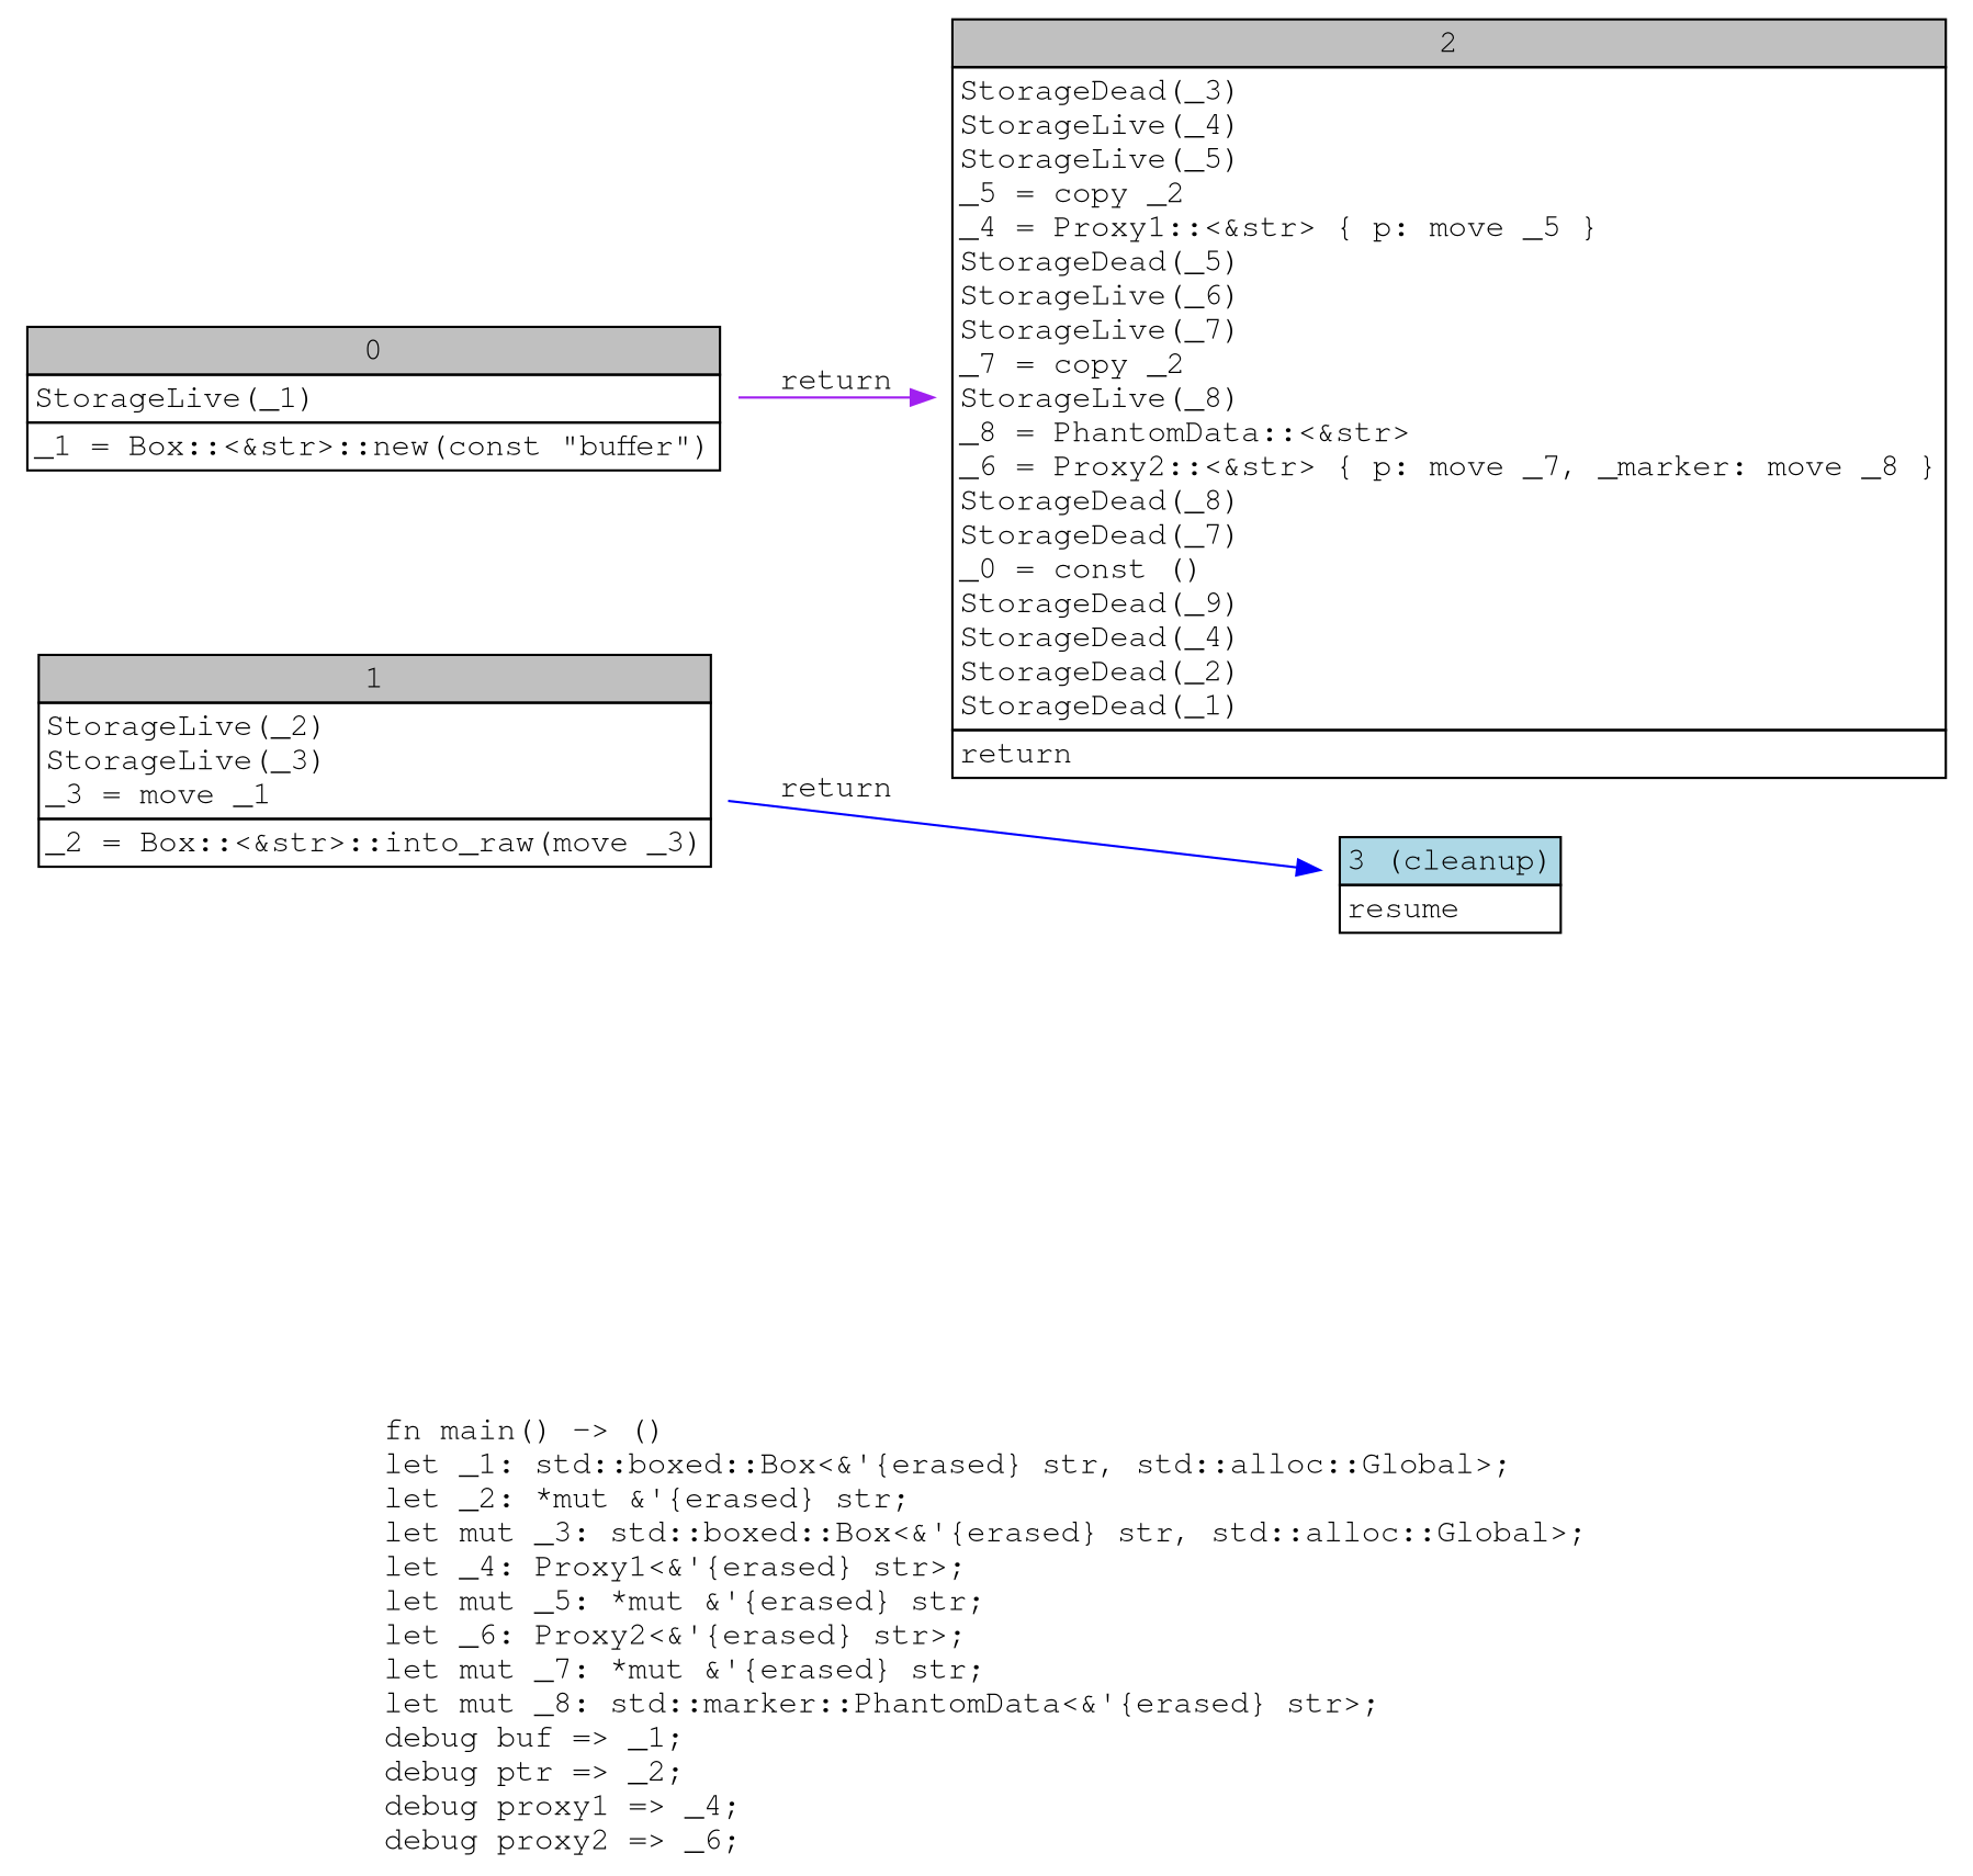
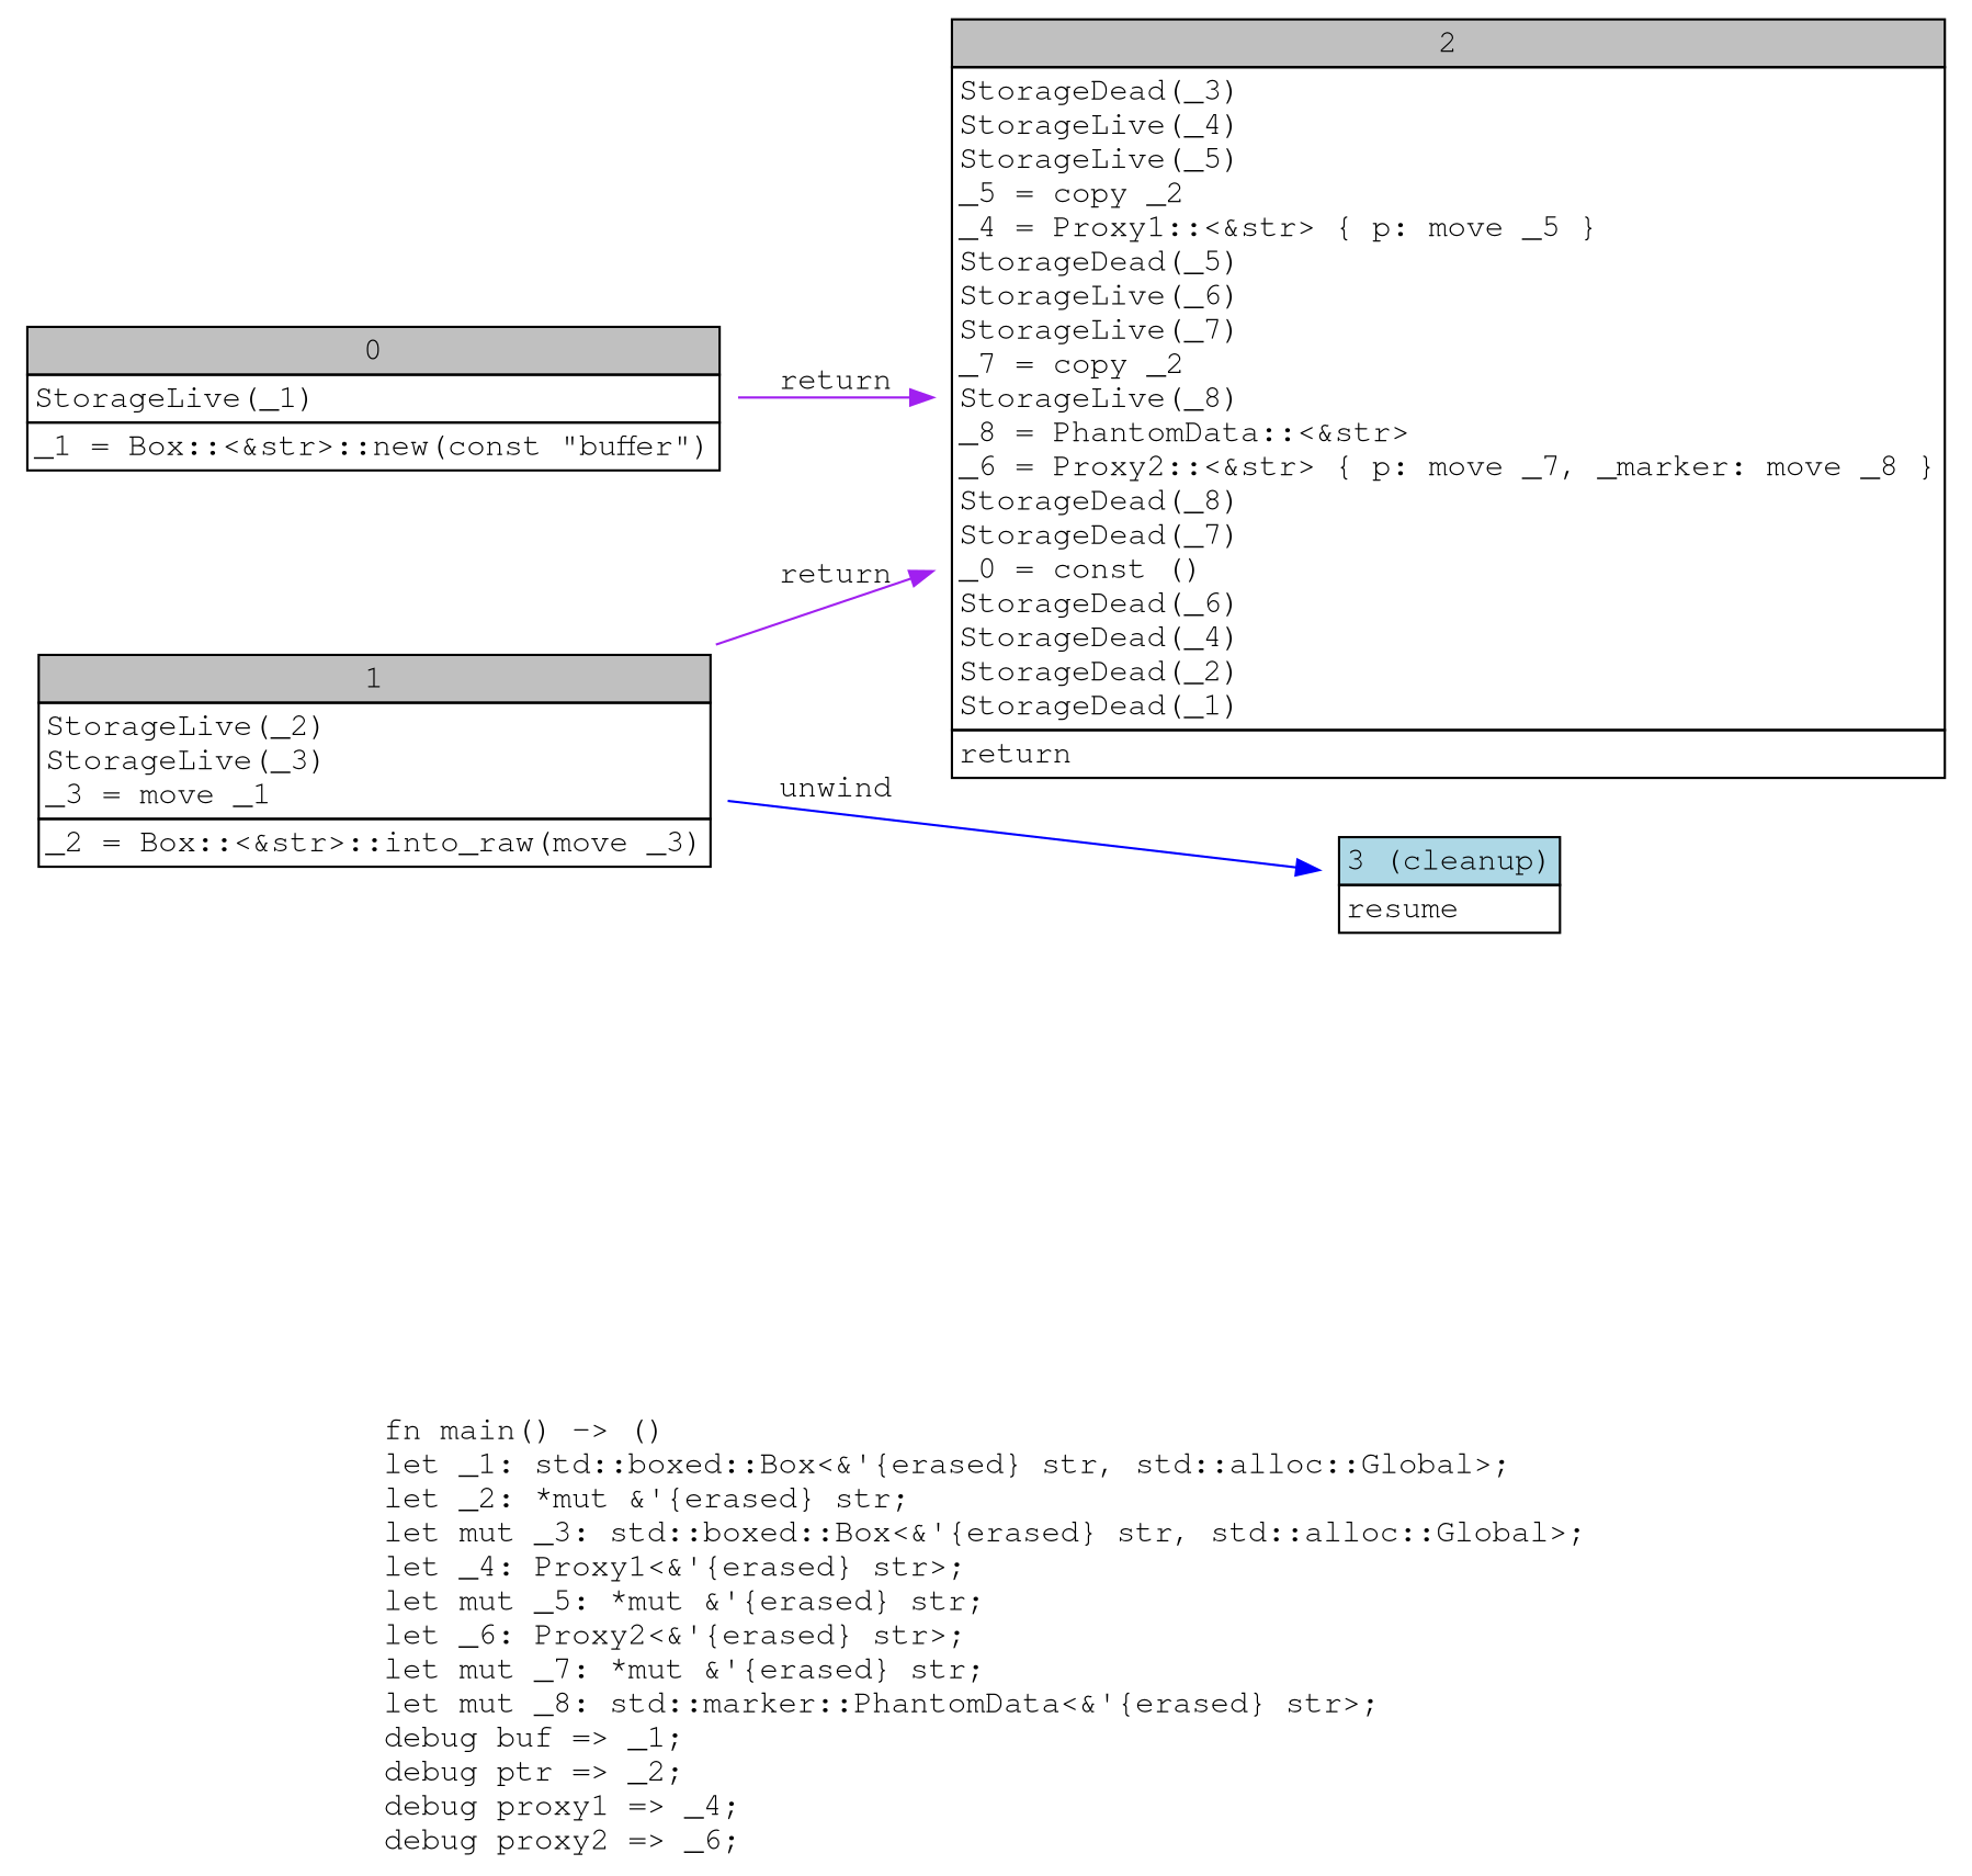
  digraph {
    fontname="Courier, monospace"
    label=<fn main() -&gt; ()<br align="left"/>let _1: std::boxed::Box&lt;&amp;'{erased} str, std::alloc::Global&gt;;<br align="left"/>let _2: *mut &amp;'{erased} str;<br align="left"/>let mut _3: std::boxed::Box&lt;&amp;'{erased} str, std::alloc::Global&gt;;<br align="left"/>let _4: Proxy1&lt;&amp;'{erased} str&gt;;<br align="left"/>let mut _5: *mut &amp;'{erased} str;<br align="left"/>let _6: Proxy2&lt;&amp;'{erased} str&gt;;<br align="left"/>let mut _7: *mut &amp;'{erased} str;<br align="left"/>let mut _8: std::marker::PhantomData&lt;&amp;'{erased} str&gt;;<br align="left"/>debug buf =&gt; _1;<br align="left"/>debug ptr =&gt; _2;<br align="left"/>debug proxy1 =&gt; _4;<br align="left"/>debug proxy2 =&gt; _6;<br align="left"/>>
    rankdir=LR
    node [fontname="Courier, monospace" shape=none]
    edge [color=purple fontname="Courier, monospace"]
    n1 [label=<<table border="0" cellborder="1" cellspacing="0"><tr><td bgcolor="gray" align="center" colspan="1">0</td></tr><tr><td align="left" balign="left">StorageLive(_1)<br/></td></tr><tr><td align="left">_1 = Box::&lt;&amp;str&gt;::new(const &quot;buffer&quot;)</td></tr></table>>]
-   n2 [label=<<table border="0" cellborder="1" cellspacing="0"><tr><td bgcolor="gray" align="center" colspan="1">2</td></tr><tr><td align="left" balign="left">StorageDead(_3)<br/>StorageLive(_4)<br/>StorageLive(_5)<br/>_5 = copy _2<br/>_4 = Proxy1::&lt;&amp;str&gt; { p: move _5 }<br/>StorageDead(_5)<br/>StorageLive(_6)<br/>StorageLive(_7)<br/>_7 = copy _2<br/>StorageLive(_8)<br/>_8 = PhantomData::&lt;&amp;str&gt;<br/>_6 = Proxy2::&lt;&amp;str&gt; { p: move _7, _marker: move _8 }<br/>StorageDead(_8)<br/>StorageDead(_7)<br/>_0 = const ()<br/>StorageDead(_9)<br/>StorageDead(_4)<br/>StorageDead(_2)<br/>StorageDead(_1)<br/></td></tr><tr><td align="left">return</td></tr></table>>]
+   n2 [label=<<table border="0" cellborder="1" cellspacing="0"><tr><td bgcolor="gray" align="center" colspan="1">2</td></tr><tr><td align="left" balign="left">StorageDead(_3)<br/>StorageLive(_4)<br/>StorageLive(_5)<br/>_5 = copy _2<br/>_4 = Proxy1::&lt;&amp;str&gt; { p: move _5 }<br/>StorageDead(_5)<br/>StorageLive(_6)<br/>StorageLive(_7)<br/>_7 = copy _2<br/>StorageLive(_8)<br/>_8 = PhantomData::&lt;&amp;str&gt;<br/>_6 = Proxy2::&lt;&amp;str&gt; { p: move _7, _marker: move _8 }<br/>StorageDead(_8)<br/>StorageDead(_7)<br/>_0 = const ()<br/>StorageDead(_6)<br/>StorageDead(_4)<br/>StorageDead(_2)<br/>StorageDead(_1)<br/></td></tr><tr><td align="left">return</td></tr></table>>]
    n3 [label=<<table border="0" cellborder="1" cellspacing="0"><tr><td bgcolor="gray" align="center" colspan="1">1</td></tr><tr><td align="left" balign="left">StorageLive(_2)<br/>StorageLive(_3)<br/>_3 = move _1<br/></td></tr><tr><td align="left">_2 = Box::&lt;&amp;str&gt;::into_raw(move _3)</td></tr></table>>]
    n4 [label=<<table border="0" cellborder="1" cellspacing="0"><tr><td bgcolor="lightblue" align="center" colspan="1">3 (cleanup)</td></tr><tr><td align="left">resume</td></tr></table>>]
    n1 -> n2 [label=return]
-   n3 -> n4 [color=blue label=return]
+   n3 -> n2 [label=return]
+   n3 -> n4 [color=blue label=unwind]
  }
